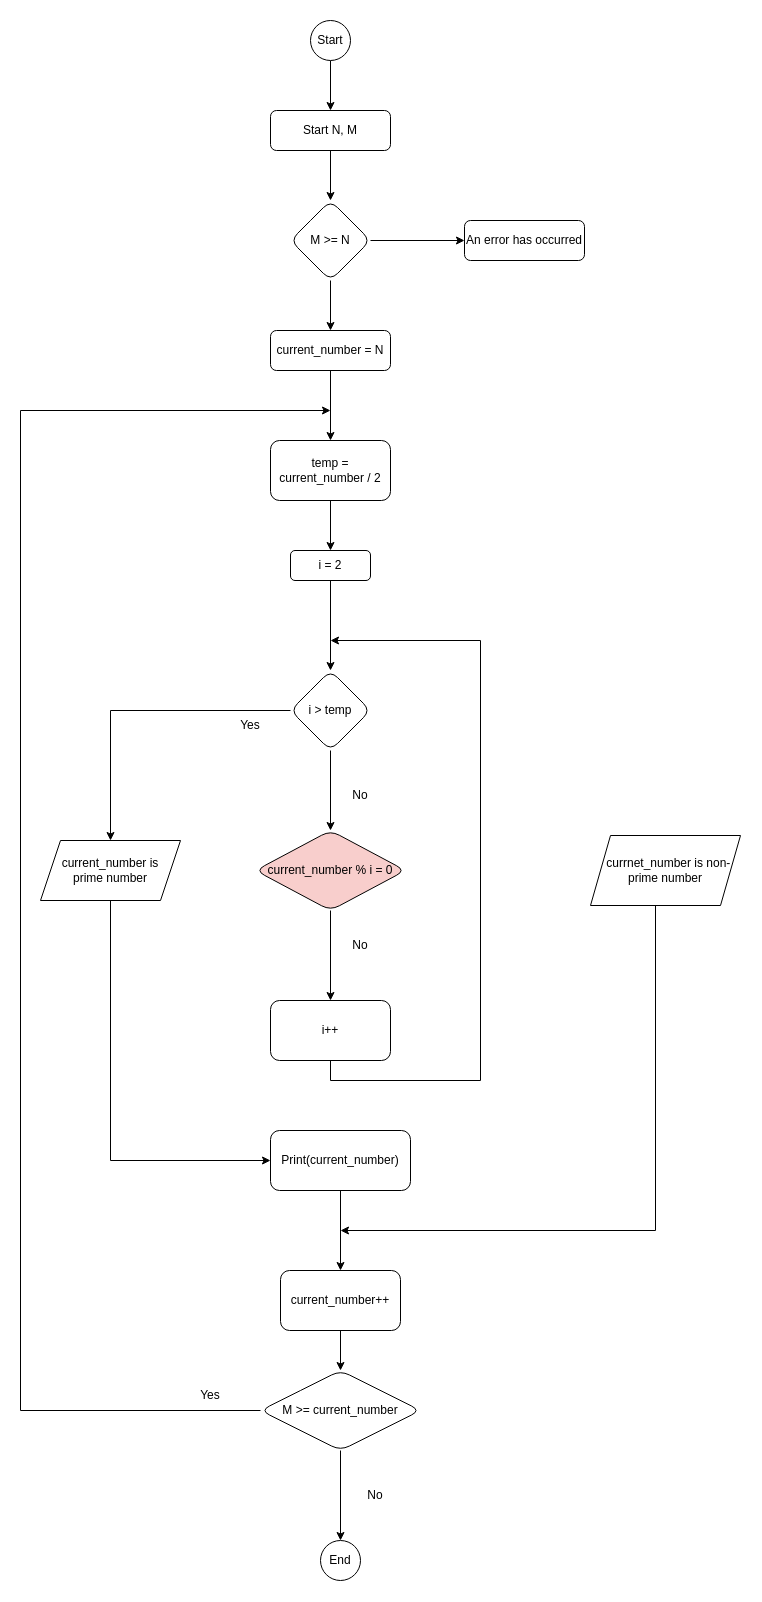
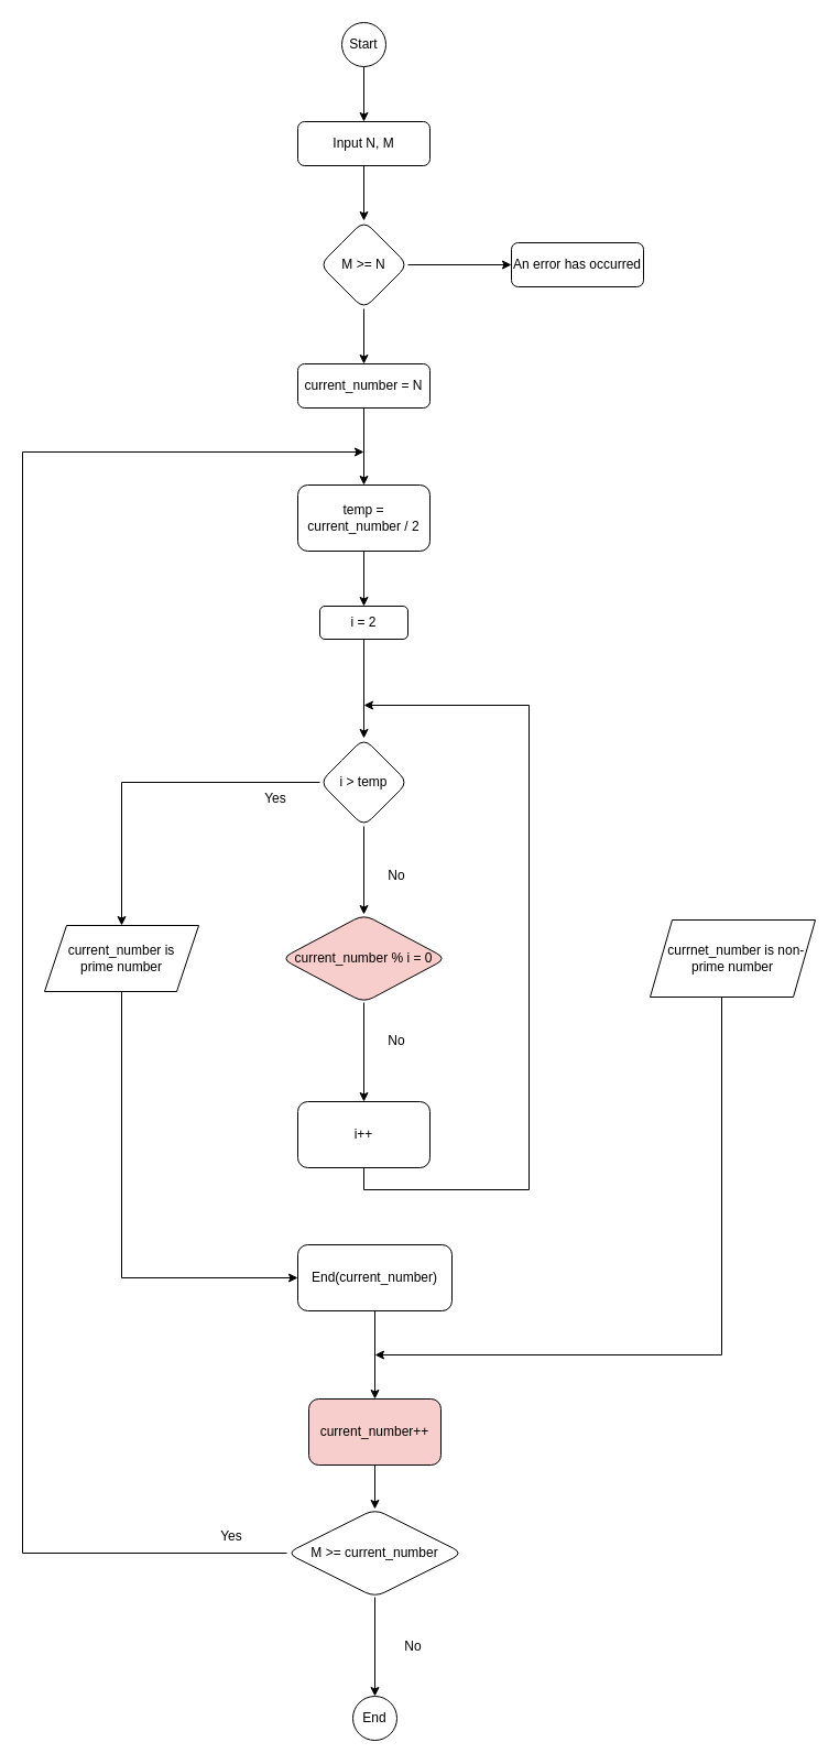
  <mxCell id="0" />
  <mxCell id="1" parent="0" />
  <mxCell id="2" value="" style="edgeStyle=orthogonalEdgeStyle;rounded=0;orthogonalLoop=1;jettySize=auto;html=1;" edge="1" parent="1" source="3" target="18"><mxGeometry relative="1" as="geometry" /></mxCell>
- <mxCell id="3" value="Start N, M" style="rounded=1;whiteSpace=wrap;html=1;fontSize=12;glass=0;strokeWidth=1;shadow=0;" parent="1" vertex="1"><mxGeometry x="270" y="110" width="120" height="40" as="geometry" /></mxCell>
+ <mxCell id="3" value="Input N, M" style="rounded=1;whiteSpace=wrap;html=1;fontSize=12;glass=0;strokeWidth=1;shadow=0;" parent="1" vertex="1"><mxGeometry x="270" y="110" width="120" height="40" as="geometry" /></mxCell>
  <mxCell id="4" value="An error has occurred" style="rounded=1;whiteSpace=wrap;html=1;fontSize=12;glass=0;strokeWidth=1;shadow=0;" parent="1" vertex="1"><mxGeometry x="464" y="220" width="120" height="40" as="geometry" /></mxCell>
  <mxCell id="5" value="" style="edgeStyle=orthogonalEdgeStyle;rounded=0;orthogonalLoop=1;jettySize=auto;html=1;" edge="1" parent="1" source="6" target="10"><mxGeometry relative="1" as="geometry" /></mxCell>
  <mxCell id="6" value="current_number = N" style="rounded=1;whiteSpace=wrap;html=1;" vertex="1" parent="1"><mxGeometry x="270" y="330" width="120" height="40" as="geometry" /></mxCell>
  <mxCell id="7" style="edgeStyle=orthogonalEdgeStyle;rounded=0;orthogonalLoop=1;jettySize=auto;html=1;exitX=0;exitY=0.5;exitDx=0;exitDy=0;" edge="1" parent="1" source="39"><mxGeometry relative="1" as="geometry"><mxPoint x="330" y="410" as="targetPoint" /><mxPoint x="255" y="1410" as="sourcePoint" /><Array as="points"><mxPoint x="260" y="1410" /><mxPoint x="20" y="1410" /><mxPoint x="20" y="410" /></Array></mxGeometry></mxCell>
  <mxCell id="8" style="edgeStyle=orthogonalEdgeStyle;rounded=0;orthogonalLoop=1;jettySize=auto;html=1;entryX=0.5;entryY=0;entryDx=0;entryDy=0;exitX=0.5;exitY=1;exitDx=0;exitDy=0;" edge="1" parent="1" source="39" target="27"><mxGeometry relative="1" as="geometry"><mxPoint x="340" y="1440" as="sourcePoint" /></mxGeometry></mxCell>
  <mxCell id="9" value="" style="edgeStyle=orthogonalEdgeStyle;rounded=0;orthogonalLoop=1;jettySize=auto;html=1;" edge="1" parent="1" source="10" target="12"><mxGeometry relative="1" as="geometry" /></mxCell>
  <mxCell id="10" value="temp = current_number / 2" style="whiteSpace=wrap;html=1;rounded=1;" vertex="1" parent="1"><mxGeometry x="270" y="440" width="120" height="60" as="geometry" /></mxCell>
  <mxCell id="11" value="" style="edgeStyle=orthogonalEdgeStyle;rounded=0;orthogonalLoop=1;jettySize=auto;html=1;" edge="1" parent="1" source="12" target="15"><mxGeometry relative="1" as="geometry" /></mxCell>
  <mxCell id="12" value="i = 2" style="whiteSpace=wrap;html=1;rounded=1;" vertex="1" parent="1"><mxGeometry x="290" y="550" width="80" height="30" as="geometry" /></mxCell>
  <mxCell id="13" value="" style="edgeStyle=orthogonalEdgeStyle;rounded=0;orthogonalLoop=1;jettySize=auto;html=1;" edge="1" parent="1" source="15" target="21"><mxGeometry relative="1" as="geometry" /></mxCell>
  <mxCell id="14" style="edgeStyle=orthogonalEdgeStyle;rounded=0;orthogonalLoop=1;jettySize=auto;html=1;entryX=0.5;entryY=0;entryDx=0;entryDy=0;" edge="1" parent="1" source="15" target="32"><mxGeometry relative="1" as="geometry" /></mxCell>
  <mxCell id="15" value="i &amp;gt; temp" style="rhombus;whiteSpace=wrap;html=1;rounded=1;" vertex="1" parent="1"><mxGeometry x="290" y="670" width="80" height="80" as="geometry" /></mxCell>
  <mxCell id="16" value="" style="edgeStyle=orthogonalEdgeStyle;rounded=0;orthogonalLoop=1;jettySize=auto;html=1;" edge="1" parent="1" source="18" target="4"><mxGeometry relative="1" as="geometry" /></mxCell>
  <mxCell id="17" style="edgeStyle=orthogonalEdgeStyle;rounded=0;orthogonalLoop=1;jettySize=auto;html=1;exitX=0.5;exitY=1;exitDx=0;exitDy=0;entryX=0.5;entryY=0;entryDx=0;entryDy=0;" edge="1" parent="1" source="18" target="6"><mxGeometry relative="1" as="geometry" /></mxCell>
  <mxCell id="18" value="M &amp;gt;= N" style="rhombus;whiteSpace=wrap;html=1;rounded=1;glass=0;strokeWidth=1;shadow=0;" vertex="1" parent="1"><mxGeometry x="290" y="200" width="80" height="80" as="geometry" /></mxCell>
  <mxCell id="19" value="No" style="text;html=1;strokeColor=none;fillColor=none;align=center;verticalAlign=middle;whiteSpace=wrap;rounded=0;" vertex="1" parent="1"><mxGeometry x="330" y="780" width="60" height="30" as="geometry" /></mxCell>
  <mxCell id="20" value="" style="edgeStyle=orthogonalEdgeStyle;rounded=0;orthogonalLoop=1;jettySize=auto;html=1;" edge="1" parent="1" source="21" target="23"><mxGeometry relative="1" as="geometry" /></mxCell>
  <mxCell id="21" value="current_number % i = 0" style="rhombus;whiteSpace=wrap;html=1;rounded=1;fillColor=#f8cecc;" vertex="1" parent="1"><mxGeometry x="255" y="830" width="150" height="80" as="geometry" /></mxCell>
  <mxCell id="22" style="edgeStyle=orthogonalEdgeStyle;rounded=0;orthogonalLoop=1;jettySize=auto;html=1;exitX=0.5;exitY=1;exitDx=0;exitDy=0;" edge="1" parent="1" source="23"><mxGeometry relative="1" as="geometry"><mxPoint x="330" y="640" as="targetPoint" /><Array as="points"><mxPoint x="330" y="1080" /><mxPoint x="480" y="1080" /><mxPoint x="480" y="640" /></Array></mxGeometry></mxCell>
  <mxCell id="23" value="i++" style="whiteSpace=wrap;html=1;rounded=1;" vertex="1" parent="1"><mxGeometry x="270" y="1000" width="120" height="60" as="geometry" /></mxCell>
  <mxCell id="24" value="No" style="text;html=1;strokeColor=none;fillColor=none;align=center;verticalAlign=middle;whiteSpace=wrap;rounded=0;" vertex="1" parent="1"><mxGeometry x="330" y="930" width="60" height="30" as="geometry" /></mxCell>
  <mxCell id="25" style="edgeStyle=orthogonalEdgeStyle;rounded=0;orthogonalLoop=1;jettySize=auto;html=1;exitX=0.5;exitY=1;exitDx=0;exitDy=0;entryX=0.5;entryY=0;entryDx=0;entryDy=0;" edge="1" parent="1" source="26" target="3"><mxGeometry relative="1" as="geometry" /></mxCell>
  <mxCell id="26" value="Start" style="ellipse;whiteSpace=wrap;html=1;aspect=fixed;" vertex="1" parent="1"><mxGeometry x="310" y="20" width="40" height="40" as="geometry" /></mxCell>
  <mxCell id="27" value="End" style="ellipse;whiteSpace=wrap;html=1;aspect=fixed;" vertex="1" parent="1"><mxGeometry x="320" y="1540" width="40" height="40" as="geometry" /></mxCell>
  <mxCell id="28" value="" style="edgeStyle=orthogonalEdgeStyle;rounded=0;orthogonalLoop=1;jettySize=auto;html=1;" edge="1" parent="1" source="29" target="36"><mxGeometry relative="1" as="geometry" /></mxCell>
- <mxCell id="29" value="Print(current_number)" style="whiteSpace=wrap;html=1;rounded=1;" vertex="1" parent="1"><mxGeometry x="270" y="1130" width="140" height="60" as="geometry" /></mxCell>
+ <mxCell id="29" value="End(current_number)" style="whiteSpace=wrap;html=1;rounded=1;" vertex="1" parent="1"><mxGeometry x="270" y="1130" width="140" height="60" as="geometry" /></mxCell>
  <mxCell id="30" value="Yes" style="text;html=1;strokeColor=none;fillColor=none;align=center;verticalAlign=middle;whiteSpace=wrap;rounded=0;" vertex="1" parent="1"><mxGeometry x="220" y="710" width="60" height="30" as="geometry" /></mxCell>
  <mxCell id="31" style="edgeStyle=orthogonalEdgeStyle;rounded=0;orthogonalLoop=1;jettySize=auto;html=1;exitX=0.5;exitY=1;exitDx=0;exitDy=0;entryX=0;entryY=0.5;entryDx=0;entryDy=0;" edge="1" parent="1" source="32" target="29"><mxGeometry relative="1" as="geometry" /></mxCell>
  <mxCell id="32" value="current_number is &lt;br&gt;prime number" style="shape=parallelogram;perimeter=parallelogramPerimeter;whiteSpace=wrap;html=1;fixedSize=1;" vertex="1" parent="1"><mxGeometry x="40" y="840" width="140" height="60" as="geometry" /></mxCell>
  <mxCell id="33" style="edgeStyle=orthogonalEdgeStyle;rounded=0;orthogonalLoop=1;jettySize=auto;html=1;exitX=0.5;exitY=1;exitDx=0;exitDy=0;" edge="1" parent="1" source="34"><mxGeometry relative="1" as="geometry"><mxPoint x="340" y="1230" as="targetPoint" /><Array as="points"><mxPoint x="655" y="1230" /></Array></mxGeometry></mxCell>
  <mxCell id="34" value="&amp;nbsp; currnet_number is non-prime number" style="shape=parallelogram;perimeter=parallelogramPerimeter;whiteSpace=wrap;html=1;fixedSize=1;" vertex="1" parent="1"><mxGeometry x="590" y="835" width="150" height="70" as="geometry" /></mxCell>
  <mxCell id="35" value="" style="edgeStyle=orthogonalEdgeStyle;rounded=0;orthogonalLoop=1;jettySize=auto;html=1;" edge="1" parent="1" source="36" target="39"><mxGeometry relative="1" as="geometry" /></mxCell>
- <mxCell id="36" value="current_number++" style="whiteSpace=wrap;html=1;rounded=1;" vertex="1" parent="1"><mxGeometry x="280" y="1270" width="120" height="60" as="geometry" /></mxCell>
+ <mxCell id="36" value="current_number++" style="whiteSpace=wrap;html=1;rounded=1;fillColor=#f8cecc;" vertex="1" parent="1"><mxGeometry x="280" y="1270" width="120" height="60" as="geometry" /></mxCell>
  <mxCell id="37" value="Yes" style="text;html=1;strokeColor=none;fillColor=none;align=center;verticalAlign=middle;whiteSpace=wrap;rounded=0;" vertex="1" parent="1"><mxGeometry x="180" y="1380" width="60" height="30" as="geometry" /></mxCell>
  <mxCell id="38" value="No" style="text;html=1;strokeColor=none;fillColor=none;align=center;verticalAlign=middle;whiteSpace=wrap;rounded=0;" vertex="1" parent="1"><mxGeometry x="345" y="1480" width="60" height="30" as="geometry" /></mxCell>
  <mxCell id="39" value="M &amp;gt;= current_number" style="rhombus;whiteSpace=wrap;html=1;rounded=1;" vertex="1" parent="1"><mxGeometry x="260" y="1370" width="160" height="80" as="geometry" /></mxCell>
